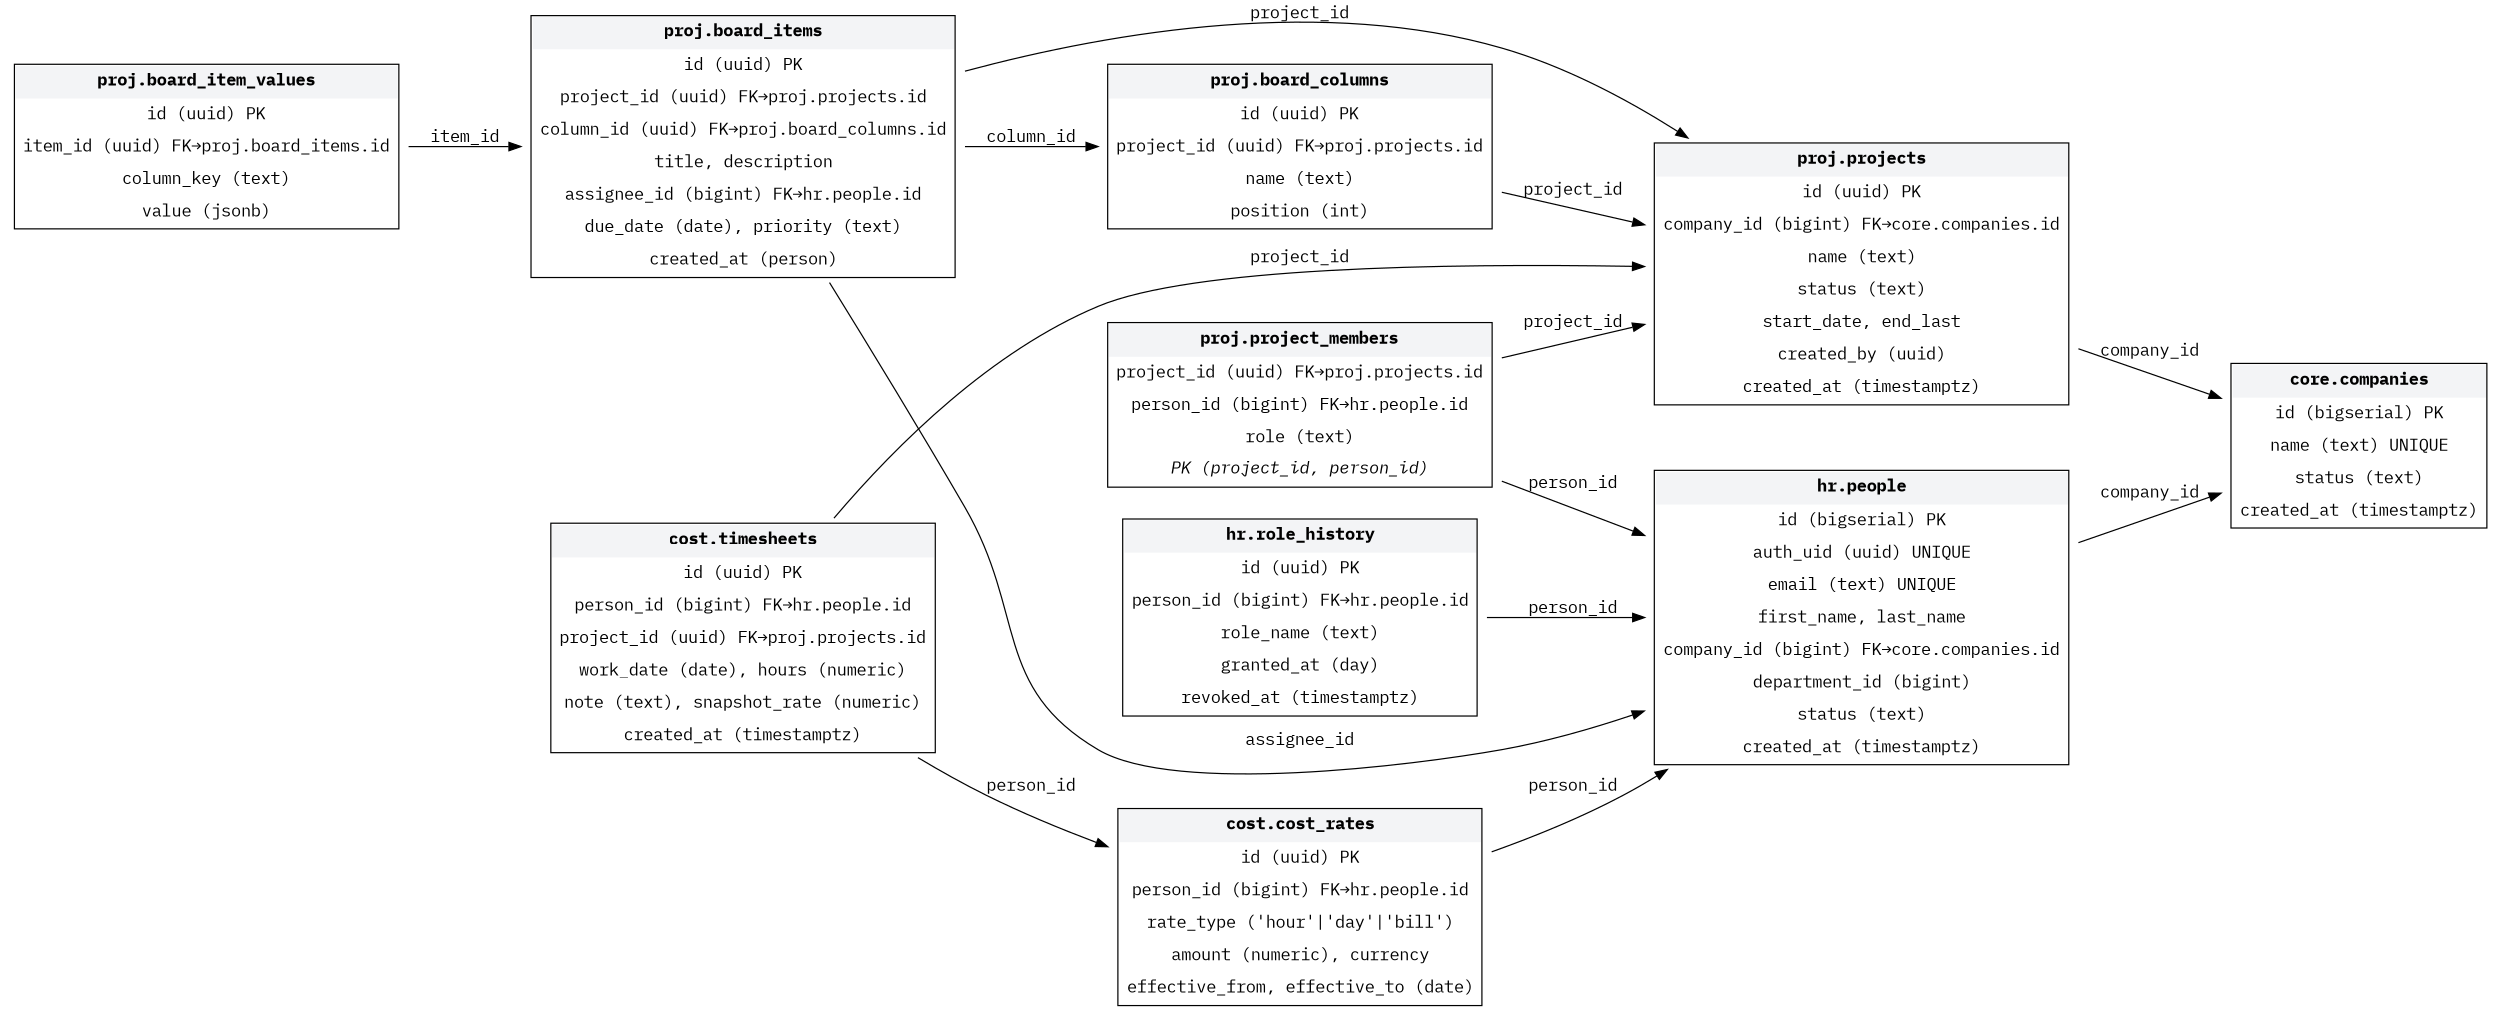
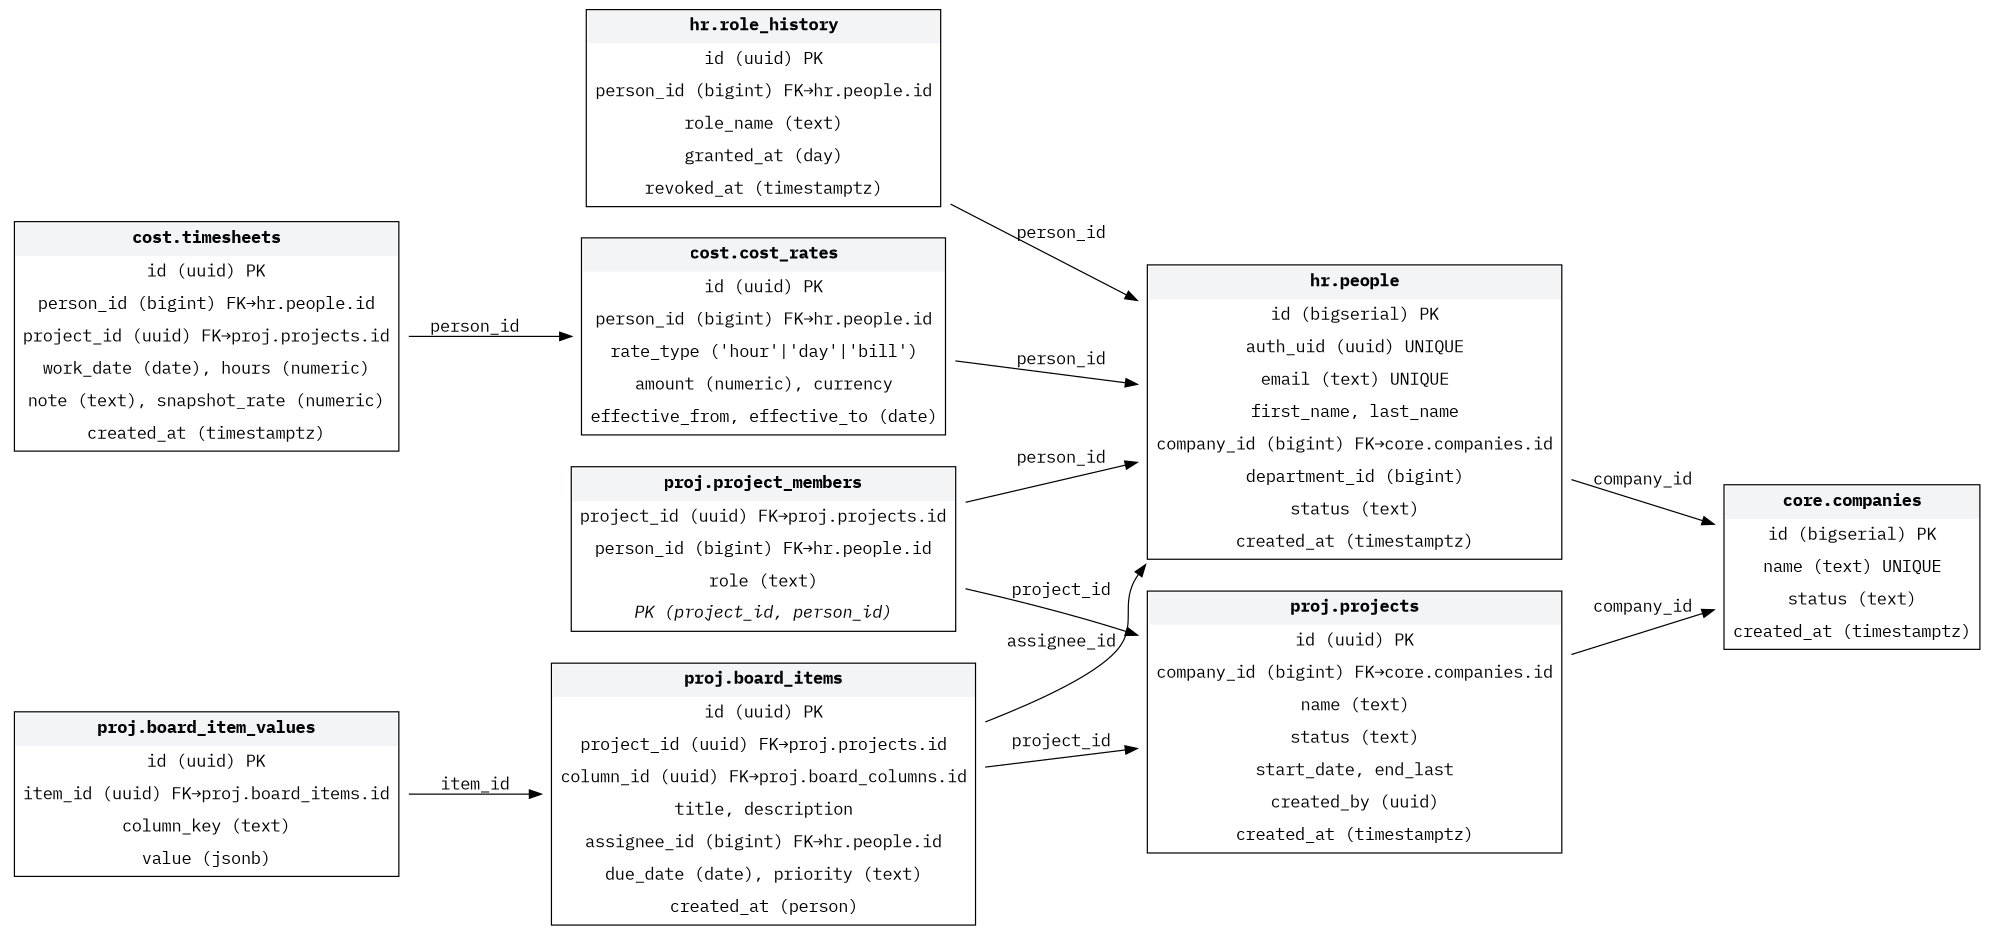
  digraph {
    fontname="IBM Plex Mono"
    rankdir=LR
    node [fontname="IBM Plex Mono" shape=plaintext]
    edge [color="#777" fontname="IBM Plex Mono"]
    n1 [label=<     <table border="1" cellborder="0" cellspacing="0" cellpadding="6">       <tr><td bgcolor="#f3f4f6"><b>core.companies</b></td></tr>       <tr><td>id (bigserial) PK</td></tr>       <tr><td>name (text) UNIQUE</td></tr>       <tr><td>status (text)</td></tr>       <tr><td>created_at (timestamptz)</td></tr>     </table>   >]
    n2 [label=<     <table border="1" cellborder="0" cellspacing="0" cellpadding="6">       <tr><td bgcolor="#f3f4f6"><b>hr.people</b></td></tr>       <tr><td>id (bigserial) PK</td></tr>       <tr><td>auth_uid (uuid) UNIQUE</td></tr>       <tr><td>email (text) UNIQUE</td></tr>       <tr><td>first_name, last_name</td></tr>       <tr><td>company_id (bigint) FK→core.companies.id</td></tr>       <tr><td>department_id (bigint)</td></tr>       <tr><td>status (text)</td></tr>       <tr><td>created_at (timestamptz)</td></tr>     </table>   >]
    n3 [label=<     <table border="1" cellborder="0" cellspacing="0" cellpadding="6">       <tr><td bgcolor="#f3f4f6"><b>hr.role_history</b></td></tr>       <tr><td>id (uuid) PK</td></tr>       <tr><td>person_id (bigint) FK→hr.people.id</td></tr>       <tr><td>role_name (text)</td></tr>       <tr><td>granted_at (day)</td></tr>       <tr><td>revoked_at (timestamptz)</td></tr>     </table>   >]
    n4 [label=<     <table border="1" cellborder="0" cellspacing="0" cellpadding="6">       <tr><td bgcolor="#f3f4f6"><b>proj.projects</b></td></tr>       <tr><td>id (uuid) PK</td></tr>       <tr><td>company_id (bigint) FK→core.companies.id</td></tr>       <tr><td>name (text)</td></tr>       <tr><td>status (text)</td></tr>       <tr><td>start_date, end_last</td></tr>       <tr><td>created_by (uuid)</td></tr>       <tr><td>created_at (timestamptz)</td></tr>     </table>   >]
    n5 [label=<     <table border="1" cellborder="0" cellspacing="0" cellpadding="6">       <tr><td bgcolor="#f3f4f6"><b>proj.project_members</b></td></tr>       <tr><td>project_id (uuid) FK→proj.projects.id</td></tr>       <tr><td>person_id (bigint) FK→hr.people.id</td></tr>       <tr><td>role (text)</td></tr>       <tr><td><i>PK (project_id, person_id)</i></td></tr>     </table>   >]
-   n6 [label=<     <table border="1" cellborder="0" cellspacing="0" cellpadding="6">       <tr><td bgcolor="#f3f4f6"><b>proj.board_columns</b></td></tr>       <tr><td>id (uuid) PK</td></tr>       <tr><td>project_id (uuid) FK→proj.projects.id</td></tr>       <tr><td>name (text)</td></tr>       <tr><td>position (int)</td></tr>     </table>   >]
    n7 [label=<     <table border="1" cellborder="0" cellspacing="0" cellpadding="6">       <tr><td bgcolor="#f3f4f6"><b>proj.board_items</b></td></tr>       <tr><td>id (uuid) PK</td></tr>       <tr><td>project_id (uuid) FK→proj.projects.id</td></tr>       <tr><td>column_id (uuid) FK→proj.board_columns.id</td></tr>       <tr><td>title, description</td></tr>       <tr><td>assignee_id (bigint) FK→hr.people.id</td></tr>       <tr><td>due_date (date), priority (text)</td></tr>       <tr><td>created_at (person)</td></tr>     </table>   >]
    n8 [label=<     <table border="1" cellborder="0" cellspacing="0" cellpadding="6">       <tr><td bgcolor="#f3f4f6"><b>proj.board_item_values</b></td></tr>       <tr><td>id (uuid) PK</td></tr>       <tr><td>item_id (uuid) FK→proj.board_items.id</td></tr>       <tr><td>column_key (text)</td></tr>       <tr><td>value (jsonb)</td></tr>     </table>   >]
    n9 [label=<     <table border="1" cellborder="0" cellspacing="0" cellpadding="6">       <tr><td bgcolor="#f3f4f6"><b>cost.cost_rates</b></td></tr>       <tr><td>id (uuid) PK</td></tr>       <tr><td>person_id (bigint) FK→hr.people.id</td></tr>       <tr><td>rate_type ('hour'|'day'|'bill')</td></tr>       <tr><td>amount (numeric), currency</td></tr>       <tr><td>effective_from, effective_to (date)</td></tr>     </table>   >]
    n10 [label=<     <table border="1" cellborder="0" cellspacing="0" cellpadding="6">       <tr><td bgcolor="#f3f4f6"><b>cost.timesheets</b></td></tr>       <tr><td>id (uuid) PK</td></tr>       <tr><td>person_id (bigint) FK→hr.people.id</td></tr>       <tr><td>project_id (uuid) FK→proj.projects.id</td></tr>       <tr><td>work_date (date), hours (numeric)</td></tr>       <tr><td>note (text), snapshot_rate (numeric)</td></tr>       <tr><td>created_at (timestamptz)</td></tr>     </table>   >]
    n2 -> n1 [label=company_id]
    n3 -> n2 [label=person_id]
    n4 -> n1 [label=company_id]
    n5 -> n2 [label=person_id]
    n5 -> n4 [label=project_id]
-   n6 -> n4 [label=project_id]
    n7 -> n2 [label=assignee_id]
    n7 -> n4 [label=project_id]
-   n7 -> n6 [label=column_id]
    n8 -> n7 [label=item_id]
    n9 -> n2 [label=person_id]
-   n10 -> n4 [label=project_id]
    n10 -> n9 [label=person_id]
  }
